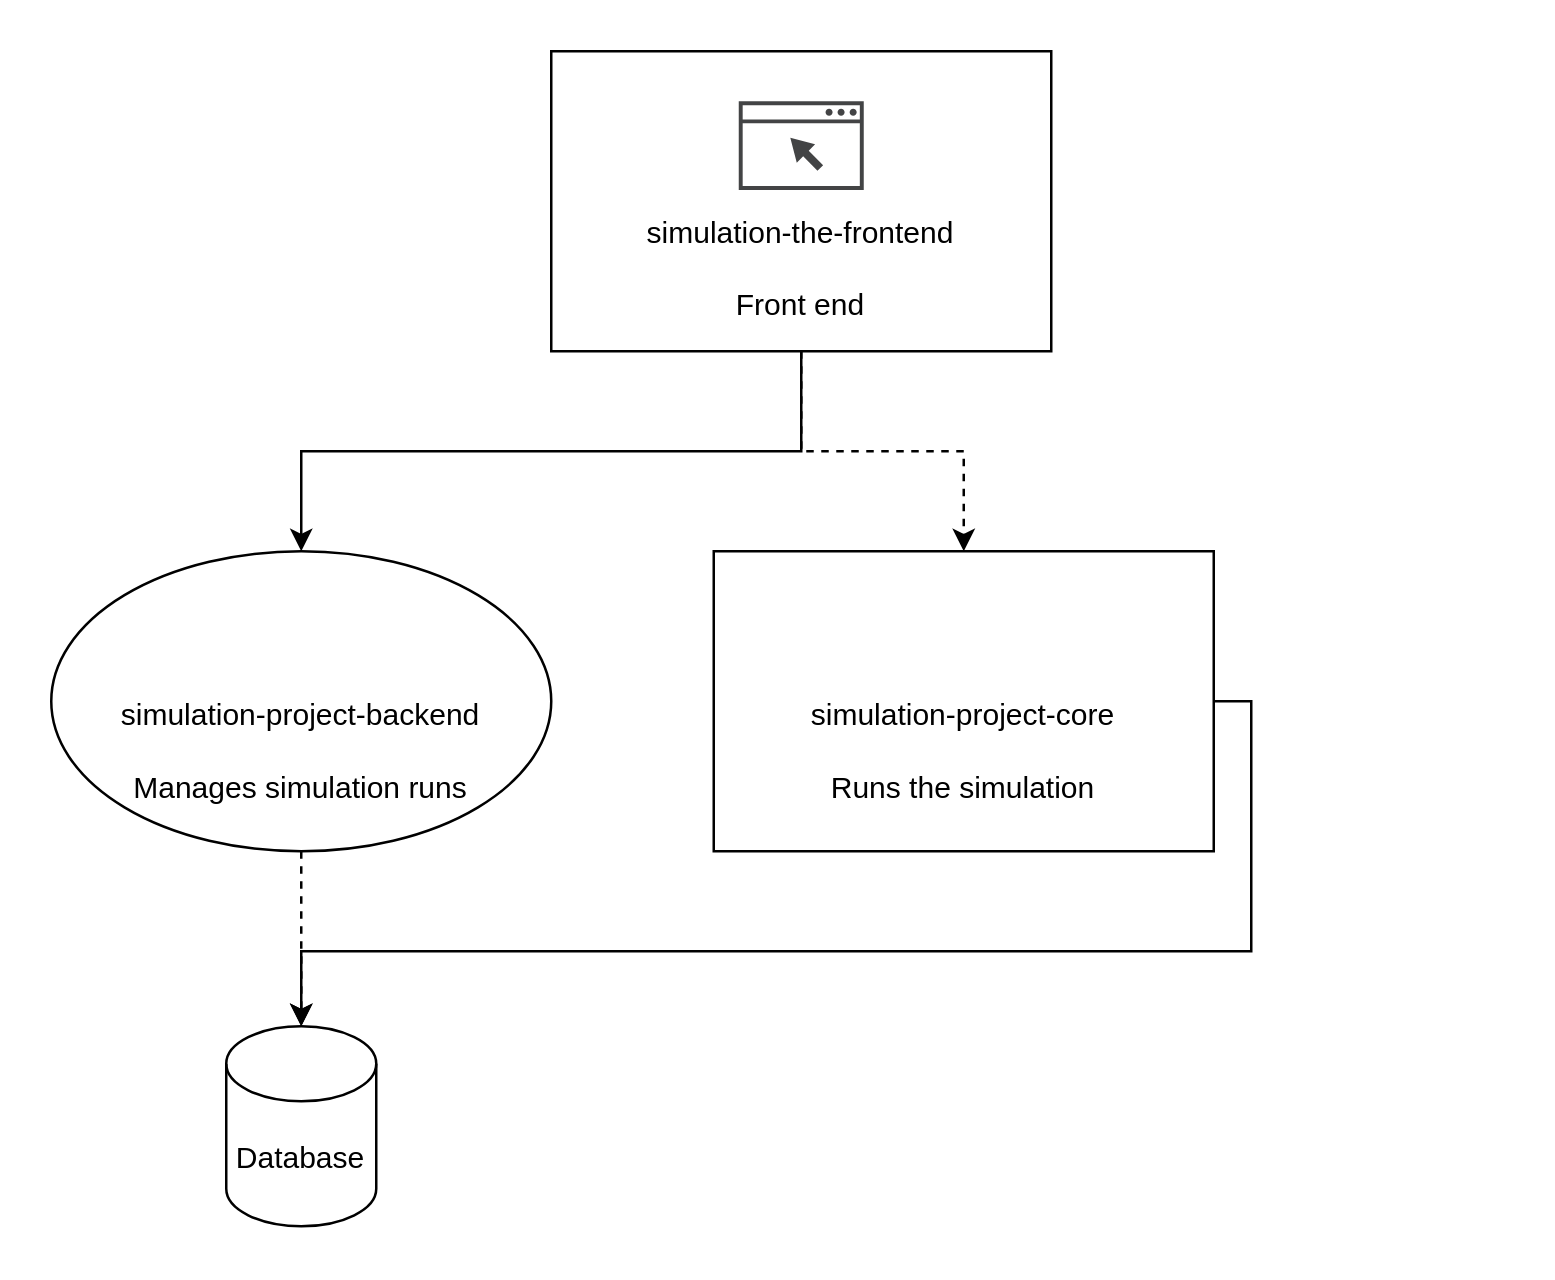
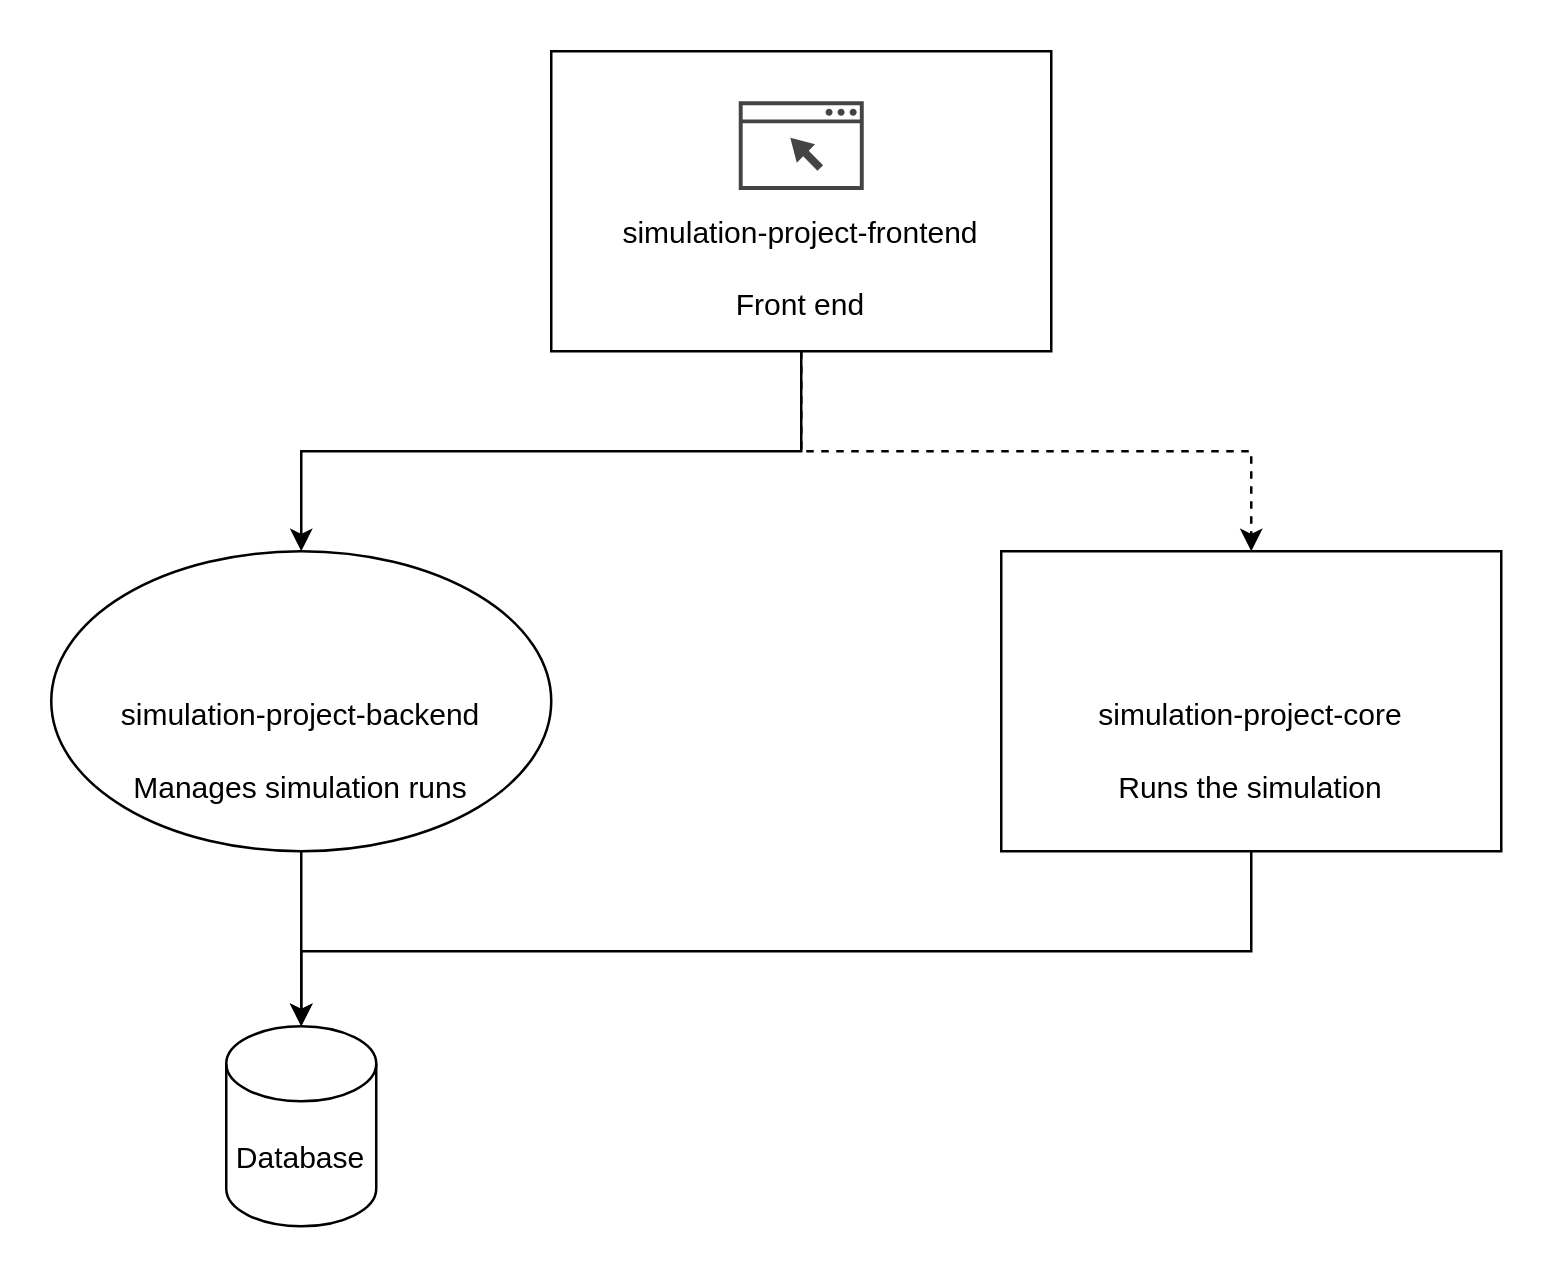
  <mxCell id="0" />
  <mxCell id="1" parent="0" />
  <mxCell id="2" style="edgeStyle=orthogonalEdgeStyle;rounded=0;orthogonalLoop=1;jettySize=auto;html=1;" parent="1" source="4" target="7" edge="1"><mxGeometry relative="1" as="geometry" /></mxCell>
  <mxCell id="3" style="edgeStyle=orthogonalEdgeStyle;rounded=0;orthogonalLoop=1;jettySize=auto;html=1;dashed=1;" parent="1" source="4" target="9" edge="1"><mxGeometry relative="1" as="geometry" /></mxCell>
- <mxCell id="4" value="&lt;div&gt;&lt;br&gt;&lt;/div&gt;&lt;div&gt;simulation-the-frontend&lt;/div&gt;&lt;div&gt;&lt;br&gt;&lt;/div&gt;Front end" style="rounded=0;whiteSpace=wrap;html=1;spacingTop=40;" parent="1" vertex="1"><mxGeometry x="220" y="20" width="200" height="120" as="geometry" /></mxCell>
+ <mxCell id="4" value="&lt;div&gt;&lt;br&gt;&lt;/div&gt;&lt;div&gt;simulation-project-frontend&lt;/div&gt;&lt;div&gt;&lt;br&gt;&lt;/div&gt;Front end" style="rounded=0;whiteSpace=wrap;html=1;spacingTop=40;" parent="1" vertex="1"><mxGeometry x="220" y="20" width="200" height="120" as="geometry" /></mxCell>
  <mxCell id="5" value="" style="sketch=0;pointerEvents=1;shadow=0;dashed=0;html=1;strokeColor=none;fillColor=#434445;aspect=fixed;labelPosition=center;verticalLabelPosition=bottom;verticalAlign=top;align=center;outlineConnect=0;shape=mxgraph.vvd.web_browser;" parent="1" vertex="1"><mxGeometry x="295" y="40" width="50" height="35.5" as="geometry" /></mxCell>
- <mxCell id="6" style="edgeStyle=orthogonalEdgeStyle;rounded=0;orthogonalLoop=1;jettySize=auto;html=1;dashed=1;" parent="1" source="7" target="10" edge="1"><mxGeometry relative="1" as="geometry" /></mxCell>
+ <mxCell id="6" style="edgeStyle=orthogonalEdgeStyle;rounded=0;orthogonalLoop=1;jettySize=auto;html=1;" parent="1" source="7" target="10" edge="1"><mxGeometry relative="1" as="geometry" /></mxCell>
  <mxCell id="7" value="simulation-project-backend&lt;div&gt;&lt;br&gt;&lt;/div&gt;&lt;div&gt;Manages simulation runs&lt;/div&gt;" style="ellipse;whiteSpace=wrap;html=1;spacingTop=40;" parent="1" vertex="1"><mxGeometry x="20" y="220" width="200" height="120" as="geometry" /></mxCell>
  <mxCell id="8" style="edgeStyle=orthogonalEdgeStyle;rounded=0;orthogonalLoop=1;jettySize=auto;html=1;" parent="1" source="9" target="10" edge="1"><mxGeometry relative="1" as="geometry"><Array as="points"><mxPoint x="500" y="380" /><mxPoint x="120" y="380" /></Array></mxGeometry></mxCell>
- <mxCell id="9" value="simulation-project-core&lt;div&gt;&lt;br&gt;&lt;div&gt;Runs the simulation&lt;/div&gt;&lt;/div&gt;" style="rounded=0;whiteSpace=wrap;html=1;spacingTop=40;" parent="1" vertex="1"><mxGeometry x="285" y="220" width="200" height="120" as="geometry" /></mxCell>
+ <mxCell id="9" value="simulation-project-core&lt;div&gt;&lt;br&gt;&lt;div&gt;Runs the simulation&lt;/div&gt;&lt;/div&gt;" style="rounded=0;whiteSpace=wrap;html=1;spacingTop=40;" parent="1" vertex="1"><mxGeometry x="400" y="220" width="200" height="120" as="geometry" /></mxCell>
  <mxCell id="10" value="Database" style="shape=cylinder3;whiteSpace=wrap;html=1;boundedLbl=1;backgroundOutline=1;size=15;" parent="1" vertex="1"><mxGeometry x="90" y="410" width="60" height="80" as="geometry" /></mxCell>
